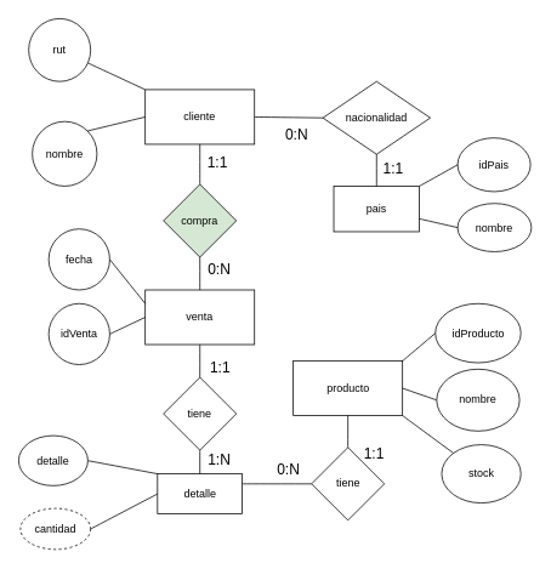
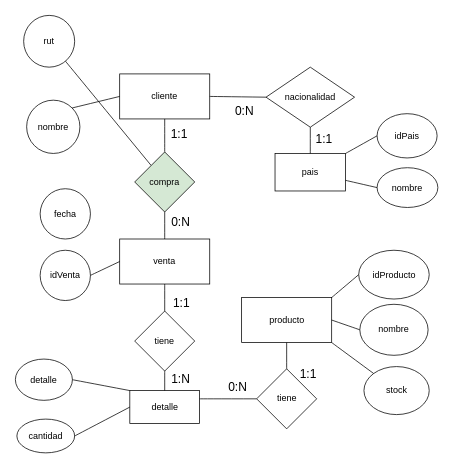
  <mxCell id="0" />
  <mxCell id="1" parent="0" />
  <mxCell id="2" value="cliente" style="rounded=0;whiteSpace=wrap;html=1;" vertex="1" parent="1"><mxGeometry x="159" y="98" width="120" height="60" as="geometry" /></mxCell>
  <mxCell id="3" value="rut" style="ellipse;whiteSpace=wrap;html=1;" vertex="1" parent="1"><mxGeometry x="31" y="20" width="68" height="69" as="geometry" /></mxCell>
- <mxCell id="4" value="" style="endArrow=none;html=1;rounded=0;fontSize=12;startSize=8;endSize=8;curved=1;entryX=0;entryY=0;entryDx=0;entryDy=0;" edge="1" parent="1" source="3" target="2"><mxGeometry width="50" height="50" relative="1" as="geometry"><mxPoint x="226" y="354" as="sourcePoint" /><mxPoint x="276" y="304" as="targetPoint" /></mxGeometry></mxCell>
+ <mxCell id="4" value="" style="endArrow=none;html=1;rounded=0;fontSize=12;startSize=8;endSize=8;curved=1;" edge="1" parent="1" source="3" target="7"><mxGeometry width="50" height="50" relative="1" as="geometry"><mxPoint x="226" y="354" as="sourcePoint" /><mxPoint x="276" y="304" as="targetPoint" /></mxGeometry></mxCell>
  <mxCell id="5" value="nombre" style="ellipse;whiteSpace=wrap;html=1;aspect=fixed;" vertex="1" parent="1"><mxGeometry x="35" y="133" width="71" height="71" as="geometry" /></mxCell>
  <mxCell id="6" value="" style="endArrow=none;html=1;rounded=0;fontSize=12;startSize=8;endSize=8;curved=1;exitX=1;exitY=0;exitDx=0;exitDy=0;entryX=0;entryY=0.5;entryDx=0;entryDy=0;" edge="1" parent="1" source="5" target="2"><mxGeometry width="50" height="50" relative="1" as="geometry"><mxPoint x="226" y="354" as="sourcePoint" /><mxPoint x="276" y="304" as="targetPoint" /></mxGeometry></mxCell>
  <mxCell id="7" value="compra" style="rhombus;whiteSpace=wrap;html=1;fillColor=#d5e8d4;" vertex="1" parent="1"><mxGeometry x="179" y="202" width="80" height="80" as="geometry" /></mxCell>
  <mxCell id="8" value="" style="endArrow=none;html=1;rounded=0;fontSize=12;startSize=8;endSize=8;curved=1;entryX=0.5;entryY=1;entryDx=0;entryDy=0;exitX=0.5;exitY=0;exitDx=0;exitDy=0;" edge="1" parent="1" source="7" target="2"><mxGeometry width="50" height="50" relative="1" as="geometry"><mxPoint x="226" y="354" as="sourcePoint" /><mxPoint x="276" y="304" as="targetPoint" /></mxGeometry></mxCell>
  <mxCell id="9" value="venta" style="rounded=0;whiteSpace=wrap;html=1;" vertex="1" parent="1"><mxGeometry x="159" y="318" width="120" height="60" as="geometry" /></mxCell>
  <mxCell id="10" value="" style="endArrow=none;html=1;rounded=0;fontSize=12;startSize=8;endSize=8;curved=1;entryX=0.5;entryY=1;entryDx=0;entryDy=0;exitX=0.5;exitY=0;exitDx=0;exitDy=0;" edge="1" parent="1" source="9" target="7"><mxGeometry width="50" height="50" relative="1" as="geometry"><mxPoint x="226" y="354" as="sourcePoint" /><mxPoint x="239" y="289" as="targetPoint" /></mxGeometry></mxCell>
  <mxCell id="11" value="fecha" style="ellipse;whiteSpace=wrap;html=1;aspect=fixed;" vertex="1" parent="1"><mxGeometry x="53" y="251" width="67" height="67" as="geometry" /></mxCell>
- <mxCell id="12" value="" style="endArrow=none;html=1;rounded=0;fontSize=12;startSize=8;endSize=8;curved=1;exitX=1;exitY=0.5;exitDx=0;exitDy=0;entryX=0;entryY=0.25;entryDx=0;entryDy=0;" edge="1" parent="1" source="11" target="9"><mxGeometry width="50" height="50" relative="1" as="geometry"><mxPoint x="226" y="354" as="sourcePoint" /><mxPoint x="276" y="304" as="targetPoint" /></mxGeometry></mxCell>
  <mxCell id="13" value="idVenta" style="ellipse;whiteSpace=wrap;html=1;aspect=fixed;" vertex="1" parent="1"><mxGeometry x="53" y="333" width="67" height="67" as="geometry" /></mxCell>
  <mxCell id="14" value="" style="endArrow=none;html=1;rounded=0;fontSize=12;startSize=8;endSize=8;curved=1;exitX=1;exitY=0.5;exitDx=0;exitDy=0;entryX=0;entryY=0.5;entryDx=0;entryDy=0;" edge="1" parent="1" source="13" target="9"><mxGeometry width="50" height="50" relative="1" as="geometry"><mxPoint x="226" y="354" as="sourcePoint" /><mxPoint x="276" y="304" as="targetPoint" /></mxGeometry></mxCell>
  <mxCell id="15" value="tiene" style="rhombus;whiteSpace=wrap;html=1;" vertex="1" parent="1"><mxGeometry x="179" y="414" width="80" height="80" as="geometry" /></mxCell>
  <mxCell id="16" value="detalle" style="rounded=0;whiteSpace=wrap;html=1;" vertex="1" parent="1"><mxGeometry x="172.5" y="520" width="93" height="44" as="geometry" /></mxCell>
  <mxCell id="17" value="detalle" style="ellipse;whiteSpace=wrap;html=1;" vertex="1" parent="1"><mxGeometry x="20" y="478" width="76" height="55" as="geometry" /></mxCell>
- <mxCell id="18" value="cantidad" style="ellipse;whiteSpace=wrap;html=1;dashed=1;" vertex="1" parent="1"><mxGeometry x="22" y="558" width="77" height="45" as="geometry" /></mxCell>
+ <mxCell id="18" value="cantidad" style="ellipse;whiteSpace=wrap;html=1;" vertex="1" parent="1"><mxGeometry x="22" y="558" width="77" height="45" as="geometry" /></mxCell>
  <mxCell id="19" value="" style="endArrow=none;html=1;rounded=0;fontSize=12;startSize=8;endSize=8;curved=1;exitX=0.5;exitY=1;exitDx=0;exitDy=0;entryX=0.5;entryY=0;entryDx=0;entryDy=0;" edge="1" parent="1" source="9" target="15"><mxGeometry width="50" height="50" relative="1" as="geometry"><mxPoint x="226" y="354" as="sourcePoint" /><mxPoint x="276" y="304" as="targetPoint" /></mxGeometry></mxCell>
  <mxCell id="20" value="" style="endArrow=none;html=1;rounded=0;fontSize=12;startSize=8;endSize=8;curved=1;exitX=0.5;exitY=1;exitDx=0;exitDy=0;entryX=0.5;entryY=0;entryDx=0;entryDy=0;" edge="1" parent="1" source="15" target="16"><mxGeometry width="50" height="50" relative="1" as="geometry"><mxPoint x="226" y="354" as="sourcePoint" /><mxPoint x="276" y="304" as="targetPoint" /></mxGeometry></mxCell>
  <mxCell id="21" value="" style="endArrow=none;html=1;rounded=0;fontSize=12;startSize=8;endSize=8;curved=1;exitX=1;exitY=0.5;exitDx=0;exitDy=0;entryX=0;entryY=0;entryDx=0;entryDy=0;" edge="1" parent="1" source="17" target="16"><mxGeometry width="50" height="50" relative="1" as="geometry"><mxPoint x="226" y="354" as="sourcePoint" /><mxPoint x="173" y="529" as="targetPoint" /></mxGeometry></mxCell>
  <mxCell id="22" value="" style="endArrow=none;html=1;rounded=0;fontSize=12;startSize=8;endSize=8;curved=1;exitX=1;exitY=0.5;exitDx=0;exitDy=0;entryX=0;entryY=0.5;entryDx=0;entryDy=0;" edge="1" parent="1" source="18" target="16"><mxGeometry width="50" height="50" relative="1" as="geometry"><mxPoint x="226" y="354" as="sourcePoint" /><mxPoint x="276" y="304" as="targetPoint" /></mxGeometry></mxCell>
  <mxCell id="23" value="tiene" style="rhombus;whiteSpace=wrap;html=1;" vertex="1" parent="1"><mxGeometry x="341.5" y="491" width="80" height="80" as="geometry" /></mxCell>
  <mxCell id="24" value="" style="endArrow=none;html=1;rounded=0;fontSize=12;startSize=8;endSize=8;curved=1;exitX=1;exitY=0.25;exitDx=0;exitDy=0;entryX=0;entryY=0.5;entryDx=0;entryDy=0;" edge="1" parent="1" source="16" target="23"><mxGeometry width="50" height="50" relative="1" as="geometry"><mxPoint x="304" y="531" as="sourcePoint" /><mxPoint x="375.5" y="304" as="targetPoint" /></mxGeometry></mxCell>
  <mxCell id="25" value="producto" style="rounded=0;whiteSpace=wrap;html=1;" vertex="1" parent="1"><mxGeometry x="321.5" y="396" width="120" height="60" as="geometry" /></mxCell>
  <mxCell id="26" value="" style="endArrow=none;html=1;rounded=0;fontSize=12;startSize=8;endSize=8;curved=1;exitX=0.5;exitY=0;exitDx=0;exitDy=0;entryX=0.5;entryY=1;entryDx=0;entryDy=0;" edge="1" parent="1" source="23" target="25"><mxGeometry width="50" height="50" relative="1" as="geometry"><mxPoint x="380.5" y="480" as="sourcePoint" /><mxPoint x="375.5" y="304" as="targetPoint" /></mxGeometry></mxCell>
  <mxCell id="27" style="edgeStyle=none;curved=1;rounded=0;orthogonalLoop=1;jettySize=auto;html=1;exitX=1;exitY=0;exitDx=0;exitDy=0;fontSize=12;startSize=8;endSize=8;" edge="1" parent="1" source="25" target="25"><mxGeometry relative="1" as="geometry" /></mxCell>
  <mxCell id="28" value="idProducto" style="ellipse;whiteSpace=wrap;html=1;" vertex="1" parent="1"><mxGeometry x="477.5" y="333" width="94" height="65" as="geometry" /></mxCell>
  <mxCell id="29" value="" style="endArrow=none;html=1;rounded=0;fontSize=12;startSize=8;endSize=8;curved=1;entryX=0;entryY=0.5;entryDx=0;entryDy=0;exitX=1;exitY=0;exitDx=0;exitDy=0;" edge="1" parent="1" source="25" target="28"><mxGeometry width="50" height="50" relative="1" as="geometry"><mxPoint x="325.5" y="354" as="sourcePoint" /><mxPoint x="375.5" y="304" as="targetPoint" /></mxGeometry></mxCell>
  <mxCell id="30" value="nombre" style="ellipse;whiteSpace=wrap;html=1;" vertex="1" parent="1"><mxGeometry x="479" y="405" width="91" height="68" as="geometry" /></mxCell>
  <mxCell id="31" value="" style="endArrow=none;html=1;rounded=0;fontSize=12;startSize=8;endSize=8;curved=1;exitX=0;exitY=0.5;exitDx=0;exitDy=0;entryX=1;entryY=0.5;entryDx=0;entryDy=0;" edge="1" parent="1" source="30" target="25"><mxGeometry width="50" height="50" relative="1" as="geometry"><mxPoint x="325.5" y="354" as="sourcePoint" /><mxPoint x="375.5" y="304" as="targetPoint" /></mxGeometry></mxCell>
  <mxCell id="32" value="stock" style="ellipse;whiteSpace=wrap;html=1;" vertex="1" parent="1"><mxGeometry x="484.5" y="488" width="87" height="64" as="geometry" /></mxCell>
  <mxCell id="33" value="" style="endArrow=none;html=1;rounded=0;fontSize=12;startSize=8;endSize=8;curved=1;entryX=0;entryY=0;entryDx=0;entryDy=0;exitX=1;exitY=1;exitDx=0;exitDy=0;" edge="1" parent="1" source="25" target="32"><mxGeometry width="50" height="50" relative="1" as="geometry"><mxPoint x="325.5" y="354" as="sourcePoint" /><mxPoint x="375.5" y="304" as="targetPoint" /></mxGeometry></mxCell>
  <mxCell id="34" value="nacionalidad" style="rhombus;whiteSpace=wrap;html=1;" vertex="1" parent="1"><mxGeometry x="354" y="89" width="118" height="80" as="geometry" /></mxCell>
  <mxCell id="35" value="" style="endArrow=none;html=1;rounded=0;fontSize=12;startSize=8;endSize=8;curved=1;entryX=0;entryY=0.5;entryDx=0;entryDy=0;exitX=1;exitY=0.5;exitDx=0;exitDy=0;" edge="1" parent="1" source="2" target="34"><mxGeometry width="50" height="50" relative="1" as="geometry"><mxPoint x="287" y="354" as="sourcePoint" /><mxPoint x="337" y="304" as="targetPoint" /></mxGeometry></mxCell>
  <mxCell id="36" value="pais" style="rounded=0;whiteSpace=wrap;html=1;" vertex="1" parent="1"><mxGeometry x="366" y="204" width="94" height="50" as="geometry" /></mxCell>
  <mxCell id="37" value="" style="endArrow=none;html=1;rounded=0;fontSize=12;startSize=8;endSize=8;curved=1;entryX=0.5;entryY=1;entryDx=0;entryDy=0;exitX=0.5;exitY=0;exitDx=0;exitDy=0;" edge="1" parent="1" source="36" target="34"><mxGeometry width="50" height="50" relative="1" as="geometry"><mxPoint x="287" y="354" as="sourcePoint" /><mxPoint x="337" y="304" as="targetPoint" /></mxGeometry></mxCell>
  <mxCell id="38" value="idPais" style="ellipse;whiteSpace=wrap;html=1;" vertex="1" parent="1"><mxGeometry x="502" y="151" width="80" height="59" as="geometry" /></mxCell>
  <mxCell id="39" value="nombre" style="ellipse;whiteSpace=wrap;html=1;" vertex="1" parent="1"><mxGeometry x="502" y="223" width="81" height="53" as="geometry" /></mxCell>
  <mxCell id="40" value="" style="endArrow=none;html=1;rounded=0;fontSize=12;startSize=8;endSize=8;curved=1;entryX=0;entryY=0.5;entryDx=0;entryDy=0;exitX=1;exitY=0;exitDx=0;exitDy=0;" edge="1" parent="1" source="36" target="38"><mxGeometry width="50" height="50" relative="1" as="geometry"><mxPoint x="287" y="354" as="sourcePoint" /><mxPoint x="337" y="304" as="targetPoint" /></mxGeometry></mxCell>
  <mxCell id="41" value="" style="endArrow=none;html=1;rounded=0;fontSize=12;startSize=8;endSize=8;curved=1;entryX=0;entryY=0.5;entryDx=0;entryDy=0;" edge="1" parent="1" source="36" target="39"><mxGeometry width="50" height="50" relative="1" as="geometry"><mxPoint x="287" y="354" as="sourcePoint" /><mxPoint x="337" y="304" as="targetPoint" /></mxGeometry></mxCell>
  <mxCell id="42" value="1:1" style="text;html=1;align=center;verticalAlign=middle;resizable=0;points=[];autosize=1;strokeColor=none;fillColor=none;fontSize=16;" vertex="1" parent="1"><mxGeometry x="390" y="482.5" width="40" height="31" as="geometry" /></mxCell>
  <mxCell id="43" value="0:N" style="text;html=1;align=center;verticalAlign=middle;resizable=0;points=[];autosize=1;strokeColor=none;fillColor=none;fontSize=16;" vertex="1" parent="1"><mxGeometry x="294" y="499" width="43" height="31" as="geometry" /></mxCell>
  <mxCell id="44" value="1:N" style="text;html=1;align=center;verticalAlign=middle;resizable=0;points=[];autosize=1;strokeColor=none;fillColor=none;fontSize=16;" vertex="1" parent="1"><mxGeometry x="218" y="488" width="43" height="31" as="geometry" /></mxCell>
  <mxCell id="45" value="1:1" style="text;html=1;align=center;verticalAlign=middle;resizable=0;points=[];autosize=1;strokeColor=none;fillColor=none;fontSize=16;" vertex="1" parent="1"><mxGeometry x="221" y="387" width="40" height="31" as="geometry" /></mxCell>
  <mxCell id="46" value="0:N" style="text;html=1;align=center;verticalAlign=middle;resizable=0;points=[];autosize=1;strokeColor=none;fillColor=none;fontSize=16;" vertex="1" parent="1"><mxGeometry x="218" y="279" width="43" height="31" as="geometry" /></mxCell>
  <mxCell id="47" value="1:1" style="text;html=1;align=center;verticalAlign=middle;resizable=0;points=[];autosize=1;strokeColor=none;fillColor=none;fontSize=16;" vertex="1" parent="1"><mxGeometry x="218" y="162" width="40" height="31" as="geometry" /></mxCell>
  <mxCell id="48" value="0:N" style="text;html=1;align=center;verticalAlign=middle;resizable=0;points=[];autosize=1;strokeColor=none;fillColor=none;fontSize=16;" vertex="1" parent="1"><mxGeometry x="303" y="131" width="43" height="31" as="geometry" /></mxCell>
  <mxCell id="49" value="1:1" style="text;html=1;align=center;verticalAlign=middle;resizable=0;points=[];autosize=1;strokeColor=none;fillColor=none;fontSize=16;" vertex="1" parent="1"><mxGeometry x="411" y="169" width="40" height="31" as="geometry" /></mxCell>
